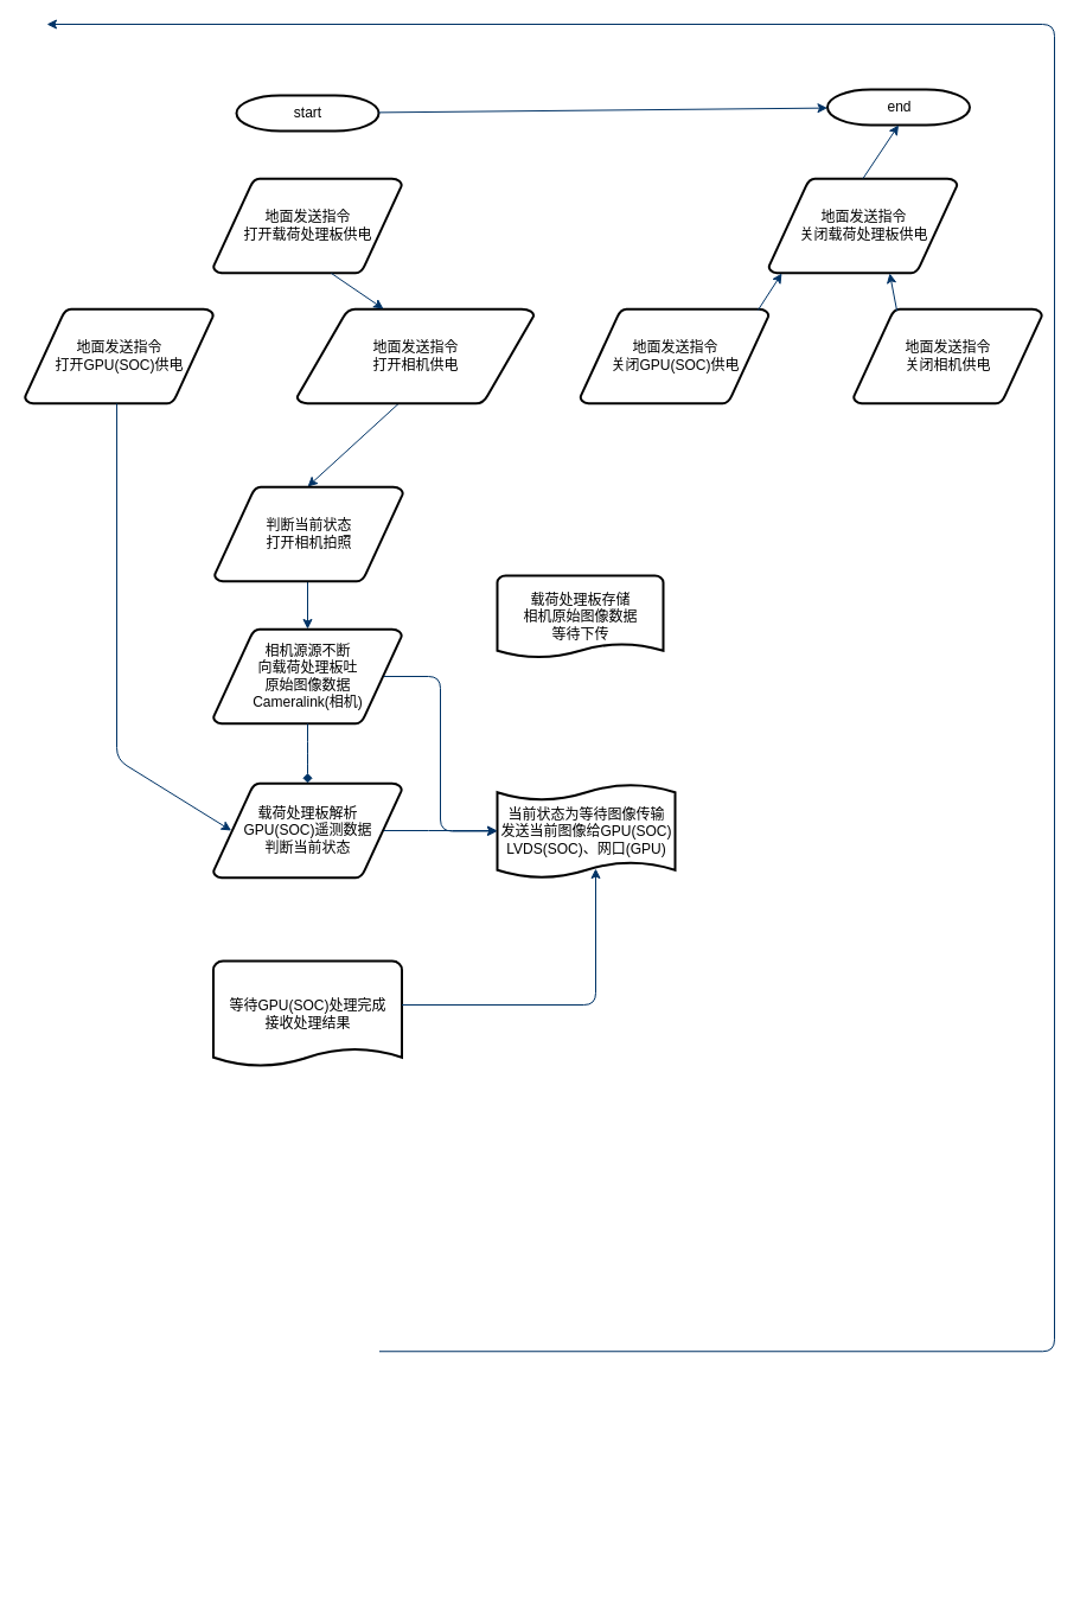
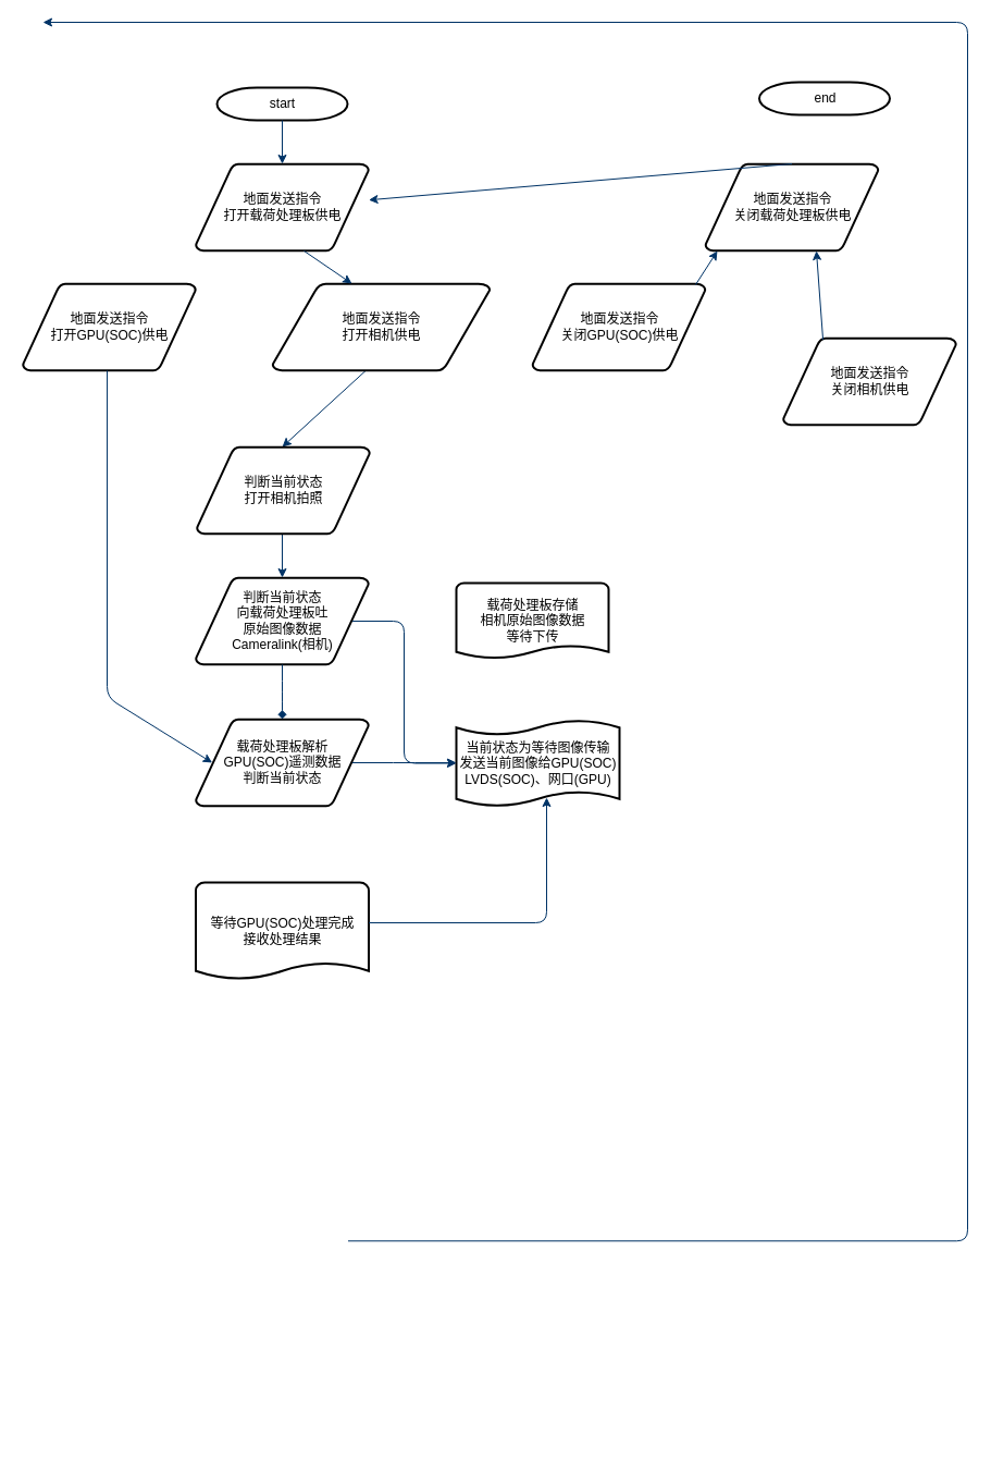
  <mxCell id="0" />
  <mxCell id="1" parent="0" />
  <mxCell id="2" value="start" style="shape=mxgraph.flowchart.terminator;strokeWidth=2;gradientColor=none;gradientDirection=north;fontStyle=0;html=1;" parent="1" vertex="1"><mxGeometry x="199" y="80" width="120" height="30" as="geometry" /></mxCell>
  <mxCell id="3" value="地面发送指令&lt;br&gt;打开载荷处理板供电" style="shape=mxgraph.flowchart.data;strokeWidth=2;gradientColor=none;gradientDirection=north;fontStyle=0;html=1;" parent="1" vertex="1"><mxGeometry x="179.5" y="150" width="159" height="80" as="geometry" /></mxCell>
- <mxCell id="4" value="相机源源不断&lt;br&gt;向载荷处理板吐&lt;br&gt;原始图像数据&lt;br&gt;Cameralink(相机)" style="shape=mxgraph.flowchart.data;strokeWidth=2;gradientColor=none;gradientDirection=north;fontStyle=0;html=1;" parent="1" vertex="1"><mxGeometry x="179.5" y="530" width="159" height="80" as="geometry" /></mxCell>
+ <mxCell id="4" value="判断当前状态&lt;br&gt;向载荷处理板吐&lt;br&gt;原始图像数据&lt;br&gt;Cameralink(相机)" style="shape=mxgraph.flowchart.data;strokeWidth=2;gradientColor=none;gradientDirection=north;fontStyle=0;html=1;" parent="1" vertex="1"><mxGeometry x="179.5" y="530" width="159" height="80" as="geometry" /></mxCell>
  <mxCell id="5" value="地面发送指令&lt;br&gt;打开GPU(SOC)供电" style="shape=mxgraph.flowchart.data;strokeWidth=2;gradientColor=none;gradientDirection=north;fontStyle=0;html=1;" parent="1" vertex="1"><mxGeometry x="20.5" y="260" width="159" height="80" as="geometry" /></mxCell>
- <mxCell id="6" style="fontStyle=1;strokeColor=#003366;strokeWidth=1;html=1;" parent="1" source="2" target="13" edge="1"><mxGeometry relative="1" as="geometry" /></mxCell>
+ <mxCell id="6" style="fontStyle=1;strokeColor=#003366;strokeWidth=1;html=1;" parent="1" source="2" target="3" edge="1"><mxGeometry relative="1" as="geometry" /></mxCell>
  <mxCell id="7" style="entryX=0.5;entryY=0;entryPerimeter=0;fontStyle=1;strokeColor=#003366;strokeWidth=1;html=1;exitX=0.428;exitY=1;exitDx=0;exitDy=0;exitPerimeter=0;" parent="1" source="16" edge="1"><mxGeometry relative="1" as="geometry"><mxPoint x="259" y="410" as="targetPoint" /></mxGeometry></mxCell>
  <mxCell id="8" value="" style="edgeStyle=elbowEdgeStyle;elbow=horizontal;fontColor=#001933;fontStyle=1;strokeColor=#003366;strokeWidth=1;html=1;" parent="1" target="4" edge="1"><mxGeometry width="100" height="100" as="geometry"><mxPoint x="259" y="467" as="sourcePoint" /><mxPoint x="39" as="targetPoint" y="20" /></mxGeometry></mxCell>
  <mxCell id="9" value="载荷处理板解析&lt;br&gt;GPU(SOC)遥测数据&lt;br&gt;判断当前状态" style="shape=mxgraph.flowchart.data;strokeWidth=2;gradientColor=none;gradientDirection=north;fontStyle=0;html=1;" parent="1" vertex="1"><mxGeometry x="179.5" y="660" width="159" height="80" as="geometry" /></mxCell>
- <mxCell id="10" value="载荷处理板存储&lt;br&gt;相机原始图像数据&lt;br&gt;等待下传" style="shape=mxgraph.flowchart.document;strokeWidth=2;gradientColor=none;gradientDirection=north;fontStyle=0;html=1;" parent="1" vertex="1"><mxGeometry x="419" y="485" width="140" height="70" as="geometry" /></mxCell>
+ <mxCell id="10" value="载荷处理板存储&lt;br&gt;相机原始图像数据&lt;br&gt;等待下传" style="shape=mxgraph.flowchart.document;strokeWidth=2;gradientColor=none;gradientDirection=north;fontStyle=0;html=1;" parent="1" vertex="1"><mxGeometry x="419" y="535" width="140" height="70" as="geometry" /></mxCell>
  <mxCell id="11" value="" style="edgeStyle=elbowEdgeStyle;elbow=horizontal;exitX=0.905;exitY=0.5;exitPerimeter=0;fontStyle=1;strokeColor=#003366;strokeWidth=1;html=1;" parent="1" source="4" target="15" edge="1"><mxGeometry width="100" height="100" as="geometry"><mxPoint y="120" as="sourcePoint" x="-61" /><mxPoint x="39" as="targetPoint" y="20" /></mxGeometry></mxCell>
  <mxCell id="12" value="" style="edgeStyle=elbowEdgeStyle;elbow=horizontal;fontStyle=1;strokeColor=#003366;strokeWidth=1;html=1;endArrow=diamond;" parent="1" source="4" target="9" edge="1"><mxGeometry width="100" height="100" as="geometry"><mxPoint y="120" as="sourcePoint" x="-61" /><mxPoint x="39" as="targetPoint" y="20" /></mxGeometry></mxCell>
  <mxCell id="13" value="end" style="shape=mxgraph.flowchart.terminator;strokeWidth=2;gradientColor=none;gradientDirection=north;fontStyle=0;html=1;" parent="1" vertex="1"><mxGeometry x="697.5" y="75" width="120" height="30" as="geometry" /></mxCell>
  <mxCell id="14" value="" style="edgeStyle=elbowEdgeStyle;elbow=horizontal;exitX=1;exitY=0.5;exitPerimeter=0;entryX=0.905;entryY=0.5;entryPerimeter=0;fontStyle=1;strokeColor=#003366;strokeWidth=1;html=1;" parent="1" edge="1"><mxGeometry width="100" height="100" as="geometry"><mxPoint x="319.5" y="1139.25" as="sourcePoint" /><mxPoint x="39" as="targetPoint" y="20" /><Array as="points"><mxPoint x="889" y="1340" /></Array></mxGeometry></mxCell>
  <mxCell id="15" value="当前状态为等待图像传输&lt;br&gt;发送当前图像给GPU(SOC)&lt;br&gt;LVDS(SOC)、网口(GPU)" style="shape=mxgraph.flowchart.paper_tape;strokeWidth=2;gradientColor=none;gradientDirection=north;fontStyle=0;html=1;" parent="1" vertex="1"><mxGeometry x="419" y="660" width="150" height="81" as="geometry" /></mxCell>
  <mxCell id="16" value="地面发送指令&lt;br&gt;打开相机供电" style="shape=mxgraph.flowchart.data;strokeWidth=2;gradientColor=none;gradientDirection=north;fontStyle=0;html=1;" vertex="1" parent="1"><mxGeometry x="250" y="260" width="200" height="80" as="geometry" /></mxCell>
  <mxCell id="17" style="fontStyle=1;strokeColor=#003366;strokeWidth=1;html=1;entryX=0.365;entryY=0;entryDx=0;entryDy=0;entryPerimeter=0;" edge="1" parent="1" target="16"><mxGeometry relative="1" as="geometry"><mxPoint x="279" y="230" as="sourcePoint" /><mxPoint x="167.818" y="270" as="targetPoint" /></mxGeometry></mxCell>
  <mxCell id="18" value="判断当前状态&lt;br&gt;打开相机拍照" style="shape=mxgraph.flowchart.data;strokeWidth=2;gradientColor=none;gradientDirection=north;fontStyle=0;html=1;" vertex="1" parent="1"><mxGeometry x="180.5" y="410" width="159" height="80" as="geometry" /></mxCell>
  <mxCell id="19" style="entryX=0.095;entryY=0.5;entryPerimeter=0;fontStyle=1;strokeColor=#003366;strokeWidth=1;html=1;exitX=0.428;exitY=1;exitDx=0;exitDy=0;exitPerimeter=0;entryDx=0;entryDy=0;" edge="1" parent="1" target="9"><mxGeometry relative="1" as="geometry"><mxPoint x="98.052" y="340" as="sourcePoint" /><mxPoint x="39" y="410" as="targetPoint" /><Array as="points"><mxPoint x="98" y="640" /></Array></mxGeometry></mxCell>
  <mxCell id="20" value="等待GPU(SOC)处理完成&lt;br&gt;接收处理结果" style="shape=mxgraph.flowchart.document;strokeWidth=2;gradientColor=none;gradientDirection=north;fontStyle=0;html=1;" vertex="1" parent="1"><mxGeometry x="179.5" y="810" width="159" height="90" as="geometry" /></mxCell>
  <mxCell id="21" value="" style="edgeStyle=elbowEdgeStyle;elbow=horizontal;exitX=0.905;exitY=0.5;exitPerimeter=0;fontStyle=1;strokeColor=#003366;strokeWidth=1;html=1;" edge="1" parent="1"><mxGeometry width="100" height="100" as="geometry"><mxPoint x="323.395" y="700" as="sourcePoint" /><mxPoint x="419" y="700" as="targetPoint" /></mxGeometry></mxCell>
  <mxCell id="22" value="" style="edgeStyle=elbowEdgeStyle;elbow=horizontal;exitX=0.905;exitY=0.5;exitPerimeter=0;fontStyle=1;strokeColor=#003366;strokeWidth=1;html=1;entryX=0.553;entryY=0.889;entryDx=0;entryDy=0;entryPerimeter=0;" edge="1" parent="1" target="15"><mxGeometry x="15.11" y="147" width="100" height="100" as="geometry"><mxPoint x="338.505" y="847" as="sourcePoint" /><mxPoint x="434.11" y="847" as="targetPoint" /><Array as="points"><mxPoint x="502" y="830" /></Array></mxGeometry></mxCell>
  <mxCell id="23" value="地面发送指令&lt;br&gt;关闭GPU(SOC)供电" style="shape=mxgraph.flowchart.data;strokeWidth=2;gradientColor=none;gradientDirection=north;fontStyle=0;html=1;" vertex="1" parent="1"><mxGeometry x="489" y="260" width="159" height="80" as="geometry" /></mxCell>
- <mxCell id="24" value="地面发送指令&lt;br&gt;关闭相机供电" style="shape=mxgraph.flowchart.data;strokeWidth=2;gradientColor=none;gradientDirection=north;fontStyle=0;html=1;" vertex="1" parent="1"><mxGeometry x="719.5" y="260" width="159" height="80" as="geometry" /></mxCell>
+ <mxCell id="24" value="地面发送指令&lt;br&gt;关闭相机供电" style="shape=mxgraph.flowchart.data;strokeWidth=2;gradientColor=none;gradientDirection=north;fontStyle=0;html=1;" vertex="1" parent="1"><mxGeometry x="719.5" y="310" width="159" height="80" as="geometry" /></mxCell>
  <mxCell id="25" value="地面发送指令&lt;br&gt;关闭载荷处理板供电" style="shape=mxgraph.flowchart.data;strokeWidth=2;gradientColor=none;gradientDirection=north;fontStyle=0;html=1;" vertex="1" parent="1"><mxGeometry x="648" y="150" width="159" height="80" as="geometry" /></mxCell>
- <mxCell id="26" style="fontStyle=1;strokeColor=#003366;strokeWidth=1;html=1;entryX=0.5;entryY=1;entryDx=0;entryDy=0;entryPerimeter=0;exitX=0.5;exitY=0;exitDx=0;exitDy=0;exitPerimeter=0;" edge="1" parent="1" source="25" target="13"><mxGeometry relative="1" as="geometry"><mxPoint x="909" y="130" as="sourcePoint" /><mxPoint x="909" y="170" as="targetPoint" /></mxGeometry></mxCell>
+ <mxCell id="26" style="fontStyle=1;strokeColor=#003366;strokeWidth=1;html=1;exitX=0.5;exitY=0;exitDx=0;exitDy=0;exitPerimeter=0;" edge="1" parent="1" source="25" target="3"><mxGeometry relative="1" as="geometry"><mxPoint x="909" y="130" as="sourcePoint" /><mxPoint x="909" y="170" as="targetPoint" /></mxGeometry></mxCell>
  <mxCell id="27" style="fontStyle=1;strokeColor=#003366;strokeWidth=1;html=1;exitX=0.943;exitY=0.013;exitDx=0;exitDy=0;exitPerimeter=0;" edge="1" parent="1" source="23"><mxGeometry relative="1" as="geometry"><mxPoint x="622.362" y="220" as="sourcePoint" /><mxPoint x="659" y="230" as="targetPoint" /></mxGeometry></mxCell>
  <mxCell id="28" style="fontStyle=1;strokeColor=#003366;strokeWidth=1;html=1;exitX=0.23;exitY=0.02;exitDx=0;exitDy=0;exitPerimeter=0;" edge="1" parent="1" source="24"><mxGeometry relative="1" as="geometry"><mxPoint x="889" y="210" as="sourcePoint" /><mxPoint x="750" y="230" as="targetPoint" /></mxGeometry></mxCell>
